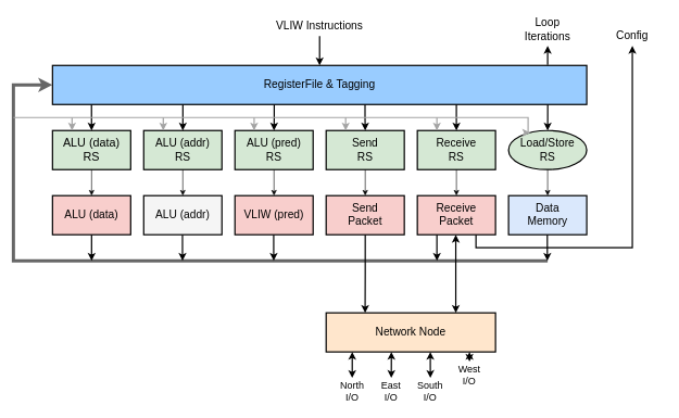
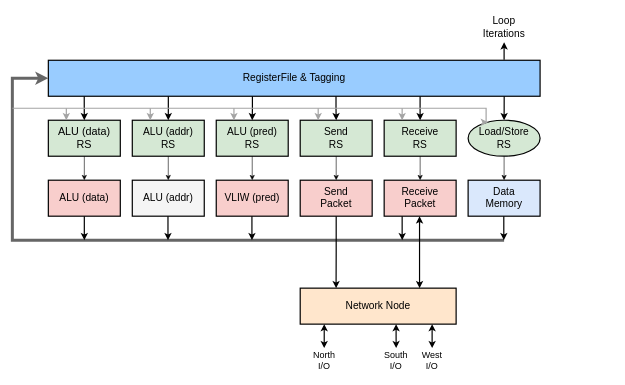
  <mxCell id="0" />
  <mxCell id="1" parent="0" />
- <mxCell id="2" value="VLIW Instructions" style="rounded=0;whiteSpace=wrap;html=1;fillColor=none;strokeColor=none;fontSize=17;strokeWidth=2;" parent="1" vertex="1"><mxGeometry x="390" y="25" width="200" height="30" as="geometry" /></mxCell>
  <mxCell id="3" value="Loop&lt;br&gt;Iterations" style="rounded=0;whiteSpace=wrap;html=1;fillColor=none;strokeColor=none;fontSize=17;strokeWidth=2;" parent="1" vertex="1"><mxGeometry x="780" y="20" width="120" height="50" as="geometry" /></mxCell>
- <mxCell id="4" value="Config" style="rounded=0;whiteSpace=wrap;html=1;fillColor=none;strokeColor=none;fontSize=17;" parent="1" vertex="1"><mxGeometry x="920" y="40" width="100" height="30" as="geometry" /></mxCell>
  <mxCell id="5" value="RegisterFile &amp;amp; Tagging" style="rounded=0;whiteSpace=wrap;html=1;fillColor=#99CCFF;strokeColor=#000000;fontSize=17;strokeWidth=2;" parent="1" vertex="1"><mxGeometry x="80" y="100" width="820" height="60" as="geometry" /></mxCell>
  <mxCell id="6" value="&lt;font style=&quot;font-size: 18px;&quot;&gt;ALU (data)&lt;br&gt;RS&lt;/font&gt;" style="rounded=0;whiteSpace=wrap;html=1;fillColor=#d5e8d4;strokeColor=#000000;strokeWidth=2;" parent="1" vertex="1"><mxGeometry x="80" y="200" width="120" height="60" as="geometry" /></mxCell>
  <mxCell id="7" value="ALU (addr)&lt;br&gt;RS" style="rounded=0;whiteSpace=wrap;html=1;fillColor=#d5e8d4;strokeColor=#000000;fontSize=17;strokeWidth=2;" parent="1" vertex="1"><mxGeometry x="220" y="200" width="120" height="60" as="geometry" /></mxCell>
  <mxCell id="8" value="ALU (pred)&lt;br&gt;RS" style="rounded=0;whiteSpace=wrap;html=1;fillColor=#d5e8d4;strokeColor=#000000;fontSize=17;strokeWidth=2;" parent="1" vertex="1"><mxGeometry x="360" y="200" width="120" height="60" as="geometry" /></mxCell>
  <mxCell id="9" value="Send&lt;br&gt;RS" style="rounded=0;whiteSpace=wrap;html=1;fillColor=#d5e8d4;strokeColor=#000000;fontSize=17;strokeWidth=2;" parent="1" vertex="1"><mxGeometry x="500" y="200" width="120" height="60" as="geometry" /></mxCell>
  <mxCell id="10" value="Receive&lt;br&gt;RS" style="rounded=0;whiteSpace=wrap;html=1;fillColor=#d5e8d4;strokeColor=#000000;fontSize=17;strokeWidth=2;" parent="1" vertex="1"><mxGeometry x="640" y="200" width="120" height="60" as="geometry" /></mxCell>
  <mxCell id="11" value="Load/Store&lt;br&gt;RS" style="ellipse;whiteSpace=wrap;html=1;fillColor=#d5e8d4;strokeColor=#000000;fontSize=17;strokeWidth=2;" parent="1" vertex="1"><mxGeometry x="780" y="200" width="120" height="60" as="geometry" /></mxCell>
  <mxCell id="12" value="ALU (data)" style="rounded=0;whiteSpace=wrap;html=1;fillColor=#f8cecc;strokeColor=#000000;fontSize=17;strokeWidth=2;" parent="1" vertex="1"><mxGeometry x="80" y="300" width="120" height="60" as="geometry" /></mxCell>
  <mxCell id="13" value="ALU (addr)" style="rounded=0;whiteSpace=wrap;html=1;fillColor=#f5f5f5;strokeColor=#000000;fontSize=17;strokeWidth=2;" parent="1" vertex="1"><mxGeometry x="220" y="300" width="120" height="60" as="geometry" /></mxCell>
  <mxCell id="14" value="VLIW (pred)" style="rounded=0;whiteSpace=wrap;html=1;fillColor=#f8cecc;strokeColor=#000000;fontSize=17;strokeWidth=2;" parent="1" vertex="1"><mxGeometry x="360" y="300" width="120" height="60" as="geometry" /></mxCell>
  <mxCell id="15" value="Send&lt;br&gt;Packet" style="rounded=0;whiteSpace=wrap;html=1;fillColor=#f8cecc;strokeColor=#000000;fontSize=17;strokeWidth=2;" parent="1" vertex="1"><mxGeometry x="500" y="300" width="120" height="60" as="geometry" /></mxCell>
  <mxCell id="16" value="Receive&lt;br&gt;Packet" style="rounded=0;whiteSpace=wrap;html=1;fillColor=#f8cecc;strokeColor=#000000;fontSize=17;strokeWidth=2;" parent="1" vertex="1"><mxGeometry x="640" y="300" width="120" height="60" as="geometry" /></mxCell>
  <mxCell id="17" value="Data&lt;br&gt;Memory" style="rounded=0;whiteSpace=wrap;html=1;fillColor=#dae8fc;strokeColor=#000000;fontSize=17;strokeWidth=2;" parent="1" vertex="1"><mxGeometry x="780" y="300" width="120" height="60" as="geometry" /></mxCell>
  <mxCell id="18" value="Network Node" style="rounded=0;whiteSpace=wrap;html=1;fillColor=#ffe6cc;strokeColor=#000000;fontSize=17;strokeWidth=2;" parent="1" vertex="1"><mxGeometry x="500" y="480" width="260" height="60" as="geometry" /></mxCell>
  <mxCell id="19" value="North I/O" style="rounded=0;whiteSpace=wrap;html=1;fillColor=none;strokeColor=none;fontSize=15;strokeWidth=2;" parent="1" vertex="1"><mxGeometry x="520" y="580" width="40" height="40" as="geometry" /></mxCell>
  <mxCell id="20" value="South I/O" style="rounded=0;whiteSpace=wrap;html=1;fillColor=none;strokeColor=none;fontSize=15;strokeWidth=2;" parent="1" vertex="1"><mxGeometry x="640" y="580" width="40" height="40" as="geometry" /></mxCell>
- <mxCell id="21" value="East I/O" style="rounded=0;whiteSpace=wrap;html=1;fillColor=none;strokeColor=none;fontSize=15;strokeWidth=2;" parent="1" vertex="1"><mxGeometry x="580" y="580" width="40" height="40" as="geometry" /></mxCell>
- <mxCell id="22" value="West I/O" style="rounded=0;whiteSpace=wrap;html=1;fillColor=none;strokeColor=none;fontSize=15;strokeWidth=2;" parent="1" vertex="1"><mxGeometry x="700" y="555" width="40" height="40" as="geometry" /></mxCell>
- <mxCell id="23" style="edgeStyle=orthogonalEdgeStyle;rounded=0;orthogonalLoop=1;jettySize=auto;html=1;exitX=0.5;exitY=1;exitDx=0;exitDy=0;entryX=0.5;entryY=0;entryDx=0;entryDy=0;strokeWidth=2;" parent="1" source="2" target="5" edge="1"><mxGeometry relative="1" as="geometry" /></mxCell>
+ <mxCell id="22" value="West I/O" style="rounded=0;whiteSpace=wrap;html=1;fillColor=none;strokeColor=none;fontSize=15;strokeWidth=2;" parent="1" vertex="1"><mxGeometry x="700" y="580" width="40" height="40" as="geometry" /></mxCell>
  <mxCell id="24" style="edgeStyle=orthogonalEdgeStyle;rounded=0;orthogonalLoop=1;jettySize=auto;html=1;exitX=0.073;exitY=1;exitDx=0;exitDy=0;entryX=0.5;entryY=0;entryDx=0;entryDy=0;strokeWidth=2;" parent="1" source="5" target="6" edge="1"><mxGeometry relative="1" as="geometry" /></mxCell>
  <mxCell id="25" style="edgeStyle=orthogonalEdgeStyle;rounded=0;orthogonalLoop=1;jettySize=auto;html=1;exitX=0.244;exitY=1;exitDx=0;exitDy=0;entryX=0.5;entryY=0;entryDx=0;entryDy=0;strokeWidth=2;" parent="1" source="5" target="7" edge="1"><mxGeometry relative="1" as="geometry" /></mxCell>
  <mxCell id="26" style="edgeStyle=orthogonalEdgeStyle;rounded=0;orthogonalLoop=1;jettySize=auto;html=1;exitX=0.415;exitY=1;exitDx=0;exitDy=0;entryX=0.5;entryY=0;entryDx=0;entryDy=0;strokeWidth=2;" parent="1" source="5" target="8" edge="1"><mxGeometry relative="1" as="geometry" /></mxCell>
  <mxCell id="27" style="edgeStyle=orthogonalEdgeStyle;rounded=0;orthogonalLoop=1;jettySize=auto;html=1;exitX=0.585;exitY=1;exitDx=0;exitDy=0;entryX=0.5;entryY=0;entryDx=0;entryDy=0;strokeWidth=2;" parent="1" source="5" target="9" edge="1"><mxGeometry relative="1" as="geometry" /></mxCell>
  <mxCell id="28" style="edgeStyle=orthogonalEdgeStyle;rounded=0;orthogonalLoop=1;jettySize=auto;html=1;exitX=0.756;exitY=1;exitDx=0;exitDy=0;entryX=0.5;entryY=0;entryDx=0;entryDy=0;strokeWidth=2;" parent="1" source="5" target="10" edge="1"><mxGeometry relative="1" as="geometry" /></mxCell>
  <mxCell id="29" style="edgeStyle=orthogonalEdgeStyle;rounded=0;orthogonalLoop=1;jettySize=auto;html=1;exitX=0.927;exitY=1;exitDx=0;exitDy=0;entryX=0.5;entryY=0;entryDx=0;entryDy=0;strokeWidth=2;" parent="1" source="5" target="11" edge="1"><mxGeometry relative="1" as="geometry" /></mxCell>
  <mxCell id="30" style="edgeStyle=orthogonalEdgeStyle;rounded=0;orthogonalLoop=1;jettySize=auto;html=1;exitX=0.5;exitY=1;exitDx=0;exitDy=0;entryX=0.5;entryY=0;entryDx=0;entryDy=0;" parent="1" source="6" target="12" edge="1"><mxGeometry relative="1" as="geometry" /></mxCell>
  <mxCell id="31" style="edgeStyle=orthogonalEdgeStyle;rounded=0;orthogonalLoop=1;jettySize=auto;html=1;exitX=0.5;exitY=1;exitDx=0;exitDy=0;entryX=0.5;entryY=0;entryDx=0;entryDy=0;" parent="1" source="7" target="13" edge="1"><mxGeometry relative="1" as="geometry" /></mxCell>
  <mxCell id="32" style="edgeStyle=orthogonalEdgeStyle;rounded=0;orthogonalLoop=1;jettySize=auto;html=1;exitX=0.5;exitY=1;exitDx=0;exitDy=0;entryX=0.5;entryY=0;entryDx=0;entryDy=0;" parent="1" source="8" target="14" edge="1"><mxGeometry relative="1" as="geometry" /></mxCell>
  <mxCell id="33" style="edgeStyle=orthogonalEdgeStyle;rounded=0;orthogonalLoop=1;jettySize=auto;html=1;exitX=0.5;exitY=1;exitDx=0;exitDy=0;entryX=0.5;entryY=0;entryDx=0;entryDy=0;" parent="1" source="9" target="15" edge="1"><mxGeometry relative="1" as="geometry" /></mxCell>
  <mxCell id="34" style="edgeStyle=orthogonalEdgeStyle;rounded=0;orthogonalLoop=1;jettySize=auto;html=1;exitX=0.5;exitY=1;exitDx=0;exitDy=0;entryX=0.5;entryY=0;entryDx=0;entryDy=0;" parent="1" source="10" target="16" edge="1"><mxGeometry relative="1" as="geometry" /></mxCell>
  <mxCell id="35" style="edgeStyle=orthogonalEdgeStyle;rounded=0;orthogonalLoop=1;jettySize=auto;html=1;exitX=0.5;exitY=1;exitDx=0;exitDy=0;entryX=0.5;entryY=0;entryDx=0;entryDy=0;" parent="1" source="11" target="17" edge="1"><mxGeometry relative="1" as="geometry" /></mxCell>
  <mxCell id="36" style="edgeStyle=orthogonalEdgeStyle;rounded=0;orthogonalLoop=1;jettySize=auto;html=1;entryX=0;entryY=0.5;entryDx=0;entryDy=0;strokeStyle=dashed;strokeColor=#666666;strokeWidth=5;" parent="1" target="5" edge="1"><mxGeometry relative="1" as="geometry"><mxPoint x="840" y="400" as="sourcePoint" /><Array as="points"><mxPoint x="20" y="400" /><mxPoint x="20" y="130" /></Array></mxGeometry></mxCell>
- <mxCell id="37" style="edgeStyle=orthogonalEdgeStyle;rounded=0;orthogonalLoop=1;jettySize=auto;html=1;exitX=0.75;exitY=1;exitDx=0;exitDy=0;entryX=0.5;entryY=1;entryDx=0;entryDy=0;strokeWidth=2;" parent="1" source="16" target="4" edge="1"><mxGeometry relative="1" as="geometry"><Array as="points"><mxPoint x="730" y="380" /><mxPoint x="970" y="380" /></Array></mxGeometry></mxCell>
  <mxCell id="38" style="edgeStyle=orthogonalEdgeStyle;rounded=0;orthogonalLoop=1;jettySize=auto;html=1;entryX=0.5;entryY=1;entryDx=0;entryDy=0;strokeWidth=2;" parent="1" target="3" edge="1"><mxGeometry relative="1" as="geometry"><mxPoint x="840" y="99" as="sourcePoint" /></mxGeometry></mxCell>
  <mxCell id="39" style="edgeStyle=orthogonalEdgeStyle;rounded=0;orthogonalLoop=1;jettySize=auto;html=1;exitX=0.5;exitY=1;exitDx=0;exitDy=0;entryX=0.23;entryY=0;entryDx=0;entryDy=0;strokeWidth=2;" parent="1" source="15" target="18" edge="1"><mxGeometry relative="1" as="geometry" /></mxCell>
  <mxCell id="40" style="edgeStyle=orthogonalEdgeStyle;rounded=0;orthogonalLoop=1;jettySize=auto;html=1;exitX=0.154;exitY=1;exitDx=0;exitDy=0;entryX=0.5;entryY=0;entryDx=0;entryDy=0;startArrow=classic;startFill=1;fillColor=#ffe6cc;strokeColor=#000000;strokeWidth=2;" parent="1" source="18" target="19" edge="1"><mxGeometry relative="1" as="geometry" /></mxCell>
- <mxCell id="41" style="edgeStyle=orthogonalEdgeStyle;rounded=0;orthogonalLoop=1;jettySize=auto;html=1;exitX=0.385;exitY=1;exitDx=0;exitDy=0;entryX=0.5;entryY=0;entryDx=0;entryDy=0;startArrow=classic;startFill=1;fillColor=#ffe6cc;strokeColor=#000000;strokeWidth=2;" parent="1" source="18" target="21" edge="1"><mxGeometry relative="1" as="geometry" /></mxCell>
  <mxCell id="42" style="edgeStyle=orthogonalEdgeStyle;rounded=0;orthogonalLoop=1;jettySize=auto;html=1;exitX=0.615;exitY=1;exitDx=0;exitDy=0;entryX=0.5;entryY=0;entryDx=0;entryDy=0;startArrow=classic;startFill=1;fillColor=#ffe6cc;strokeColor=#000000;strokeWidth=2;" parent="1" source="18" target="20" edge="1"><mxGeometry relative="1" as="geometry" /></mxCell>
  <mxCell id="43" style="edgeStyle=orthogonalEdgeStyle;rounded=0;orthogonalLoop=1;jettySize=auto;html=1;exitX=0.846;exitY=1;exitDx=0;exitDy=0;entryX=0.5;entryY=0;entryDx=0;entryDy=0;startArrow=classic;startFill=1;fillColor=#ffe6cc;strokeColor=#000000;strokeWidth=2;" parent="1" source="18" target="22" edge="1"><mxGeometry relative="1" as="geometry" /></mxCell>
  <mxCell id="44" style="edgeStyle=orthogonalEdgeStyle;rounded=0;orthogonalLoop=1;jettySize=auto;html=1;strokeStyle=dashed;strokeColor=#A4A4A4;entryX=0.25;entryY=0;entryDx=0;entryDy=0;strokeWidth=2;" parent="1" target="11" edge="1"><mxGeometry relative="1" as="geometry"><mxPoint x="20" y="180" as="sourcePoint" /><mxPoint x="870" y="180" as="targetPoint" /><Array as="points"><mxPoint x="810" y="180" /></Array></mxGeometry></mxCell>
  <mxCell id="45" style="edgeStyle=orthogonalEdgeStyle;rounded=0;orthogonalLoop=1;jettySize=auto;html=1;exitX=0.5;exitY=1;exitDx=0;exitDy=0;entryX=0.23;entryY=0;entryDx=0;entryDy=0;startArrow=classic;startFill=1;strokeWidth=2;" parent="1" edge="1"><mxGeometry relative="1" as="geometry"><mxPoint x="699" y="360" as="sourcePoint" /><mxPoint x="699" y="480" as="targetPoint" /></mxGeometry></mxCell>
  <mxCell id="46" value="" style="endArrow=classic;html=1;rounded=0;strokeWidth=2;endFill=1;exitX=0.5;exitY=1;exitDx=0;exitDy=0;" parent="1" source="12" edge="1"><mxGeometry width="50" height="50" relative="1" as="geometry"><mxPoint x="180" y="400" as="sourcePoint" /><mxPoint x="140" y="400" as="targetPoint" /></mxGeometry></mxCell>
  <mxCell id="47" value="" style="endArrow=classic;html=1;rounded=0;strokeWidth=2;endFill=1;exitX=0.5;exitY=1;exitDx=0;exitDy=0;" parent="1" edge="1"><mxGeometry width="50" height="50" relative="1" as="geometry"><mxPoint x="279.5" y="360" as="sourcePoint" /><mxPoint x="279.5" y="400" as="targetPoint" /></mxGeometry></mxCell>
  <mxCell id="48" value="" style="endArrow=classic;html=1;rounded=0;strokeWidth=2;endFill=1;exitX=0.5;exitY=1;exitDx=0;exitDy=0;" parent="1" edge="1"><mxGeometry width="50" height="50" relative="1" as="geometry"><mxPoint x="419.5" y="360" as="sourcePoint" /><mxPoint x="419.5" y="400" as="targetPoint" /></mxGeometry></mxCell>
  <mxCell id="49" value="" style="endArrow=classic;html=1;rounded=0;strokeWidth=2;endFill=1;exitX=0.5;exitY=1;exitDx=0;exitDy=0;" parent="1" edge="1"><mxGeometry width="50" height="50" relative="1" as="geometry"><mxPoint x="670" y="360" as="sourcePoint" /><mxPoint x="670" y="400" as="targetPoint" /></mxGeometry></mxCell>
  <mxCell id="50" value="" style="endArrow=classic;html=1;rounded=0;strokeWidth=2;endFill=1;exitX=0.5;exitY=1;exitDx=0;exitDy=0;" parent="1" edge="1"><mxGeometry width="50" height="50" relative="1" as="geometry"><mxPoint x="839.5" y="360" as="sourcePoint" /><mxPoint x="839.5" y="400" as="targetPoint" /></mxGeometry></mxCell>
  <mxCell id="51" style="edgeStyle=orthogonalEdgeStyle;rounded=0;orthogonalLoop=1;jettySize=auto;html=1;strokeStyle=dashed;strokeColor=#A4A4A4;entryX=0.25;entryY=0;entryDx=0;entryDy=0;strokeWidth=2;" parent="1" edge="1"><mxGeometry relative="1" as="geometry"><mxPoint x="530" y="180" as="sourcePoint" /><mxPoint x="530" y="200" as="targetPoint" /><Array as="points"><mxPoint x="530" y="180" /></Array></mxGeometry></mxCell>
  <mxCell id="52" style="edgeStyle=orthogonalEdgeStyle;rounded=0;orthogonalLoop=1;jettySize=auto;html=1;strokeStyle=dashed;strokeColor=#A4A4A4;entryX=0.25;entryY=0;entryDx=0;entryDy=0;strokeWidth=2;" parent="1" edge="1"><mxGeometry relative="1" as="geometry"><mxPoint x="670" y="180" as="sourcePoint" /><mxPoint x="670" y="200" as="targetPoint" /><Array as="points"><mxPoint x="670" y="180" /></Array></mxGeometry></mxCell>
  <mxCell id="53" style="edgeStyle=orthogonalEdgeStyle;rounded=0;orthogonalLoop=1;jettySize=auto;html=1;strokeStyle=dashed;strokeColor=#A4A4A4;entryX=0.25;entryY=0;entryDx=0;entryDy=0;strokeWidth=2;" parent="1" edge="1"><mxGeometry relative="1" as="geometry"><mxPoint x="389.5" y="180" as="sourcePoint" /><mxPoint x="389.5" y="200" as="targetPoint" /><Array as="points"><mxPoint x="389.5" y="180" /></Array></mxGeometry></mxCell>
  <mxCell id="54" style="edgeStyle=orthogonalEdgeStyle;rounded=0;orthogonalLoop=1;jettySize=auto;html=1;strokeStyle=dashed;strokeColor=#A4A4A4;entryX=0.25;entryY=0;entryDx=0;entryDy=0;strokeWidth=2;fontStyle=1" parent="1" edge="1"><mxGeometry relative="1" as="geometry"><mxPoint x="250" y="180" as="sourcePoint" /><mxPoint x="250" y="200" as="targetPoint" /><Array as="points"><mxPoint x="250" y="180" /></Array></mxGeometry></mxCell>
  <mxCell id="55" style="edgeStyle=orthogonalEdgeStyle;rounded=0;orthogonalLoop=1;jettySize=auto;html=1;strokeStyle=dashed;strokeColor=#A4A4A4;entryX=0.25;entryY=0;entryDx=0;entryDy=0;strokeWidth=2;" parent="1" edge="1"><mxGeometry relative="1" as="geometry"><mxPoint x="110" y="180" as="sourcePoint" /><mxPoint x="110" y="200" as="targetPoint" /><Array as="points"><mxPoint x="110" y="180" /></Array></mxGeometry></mxCell>
